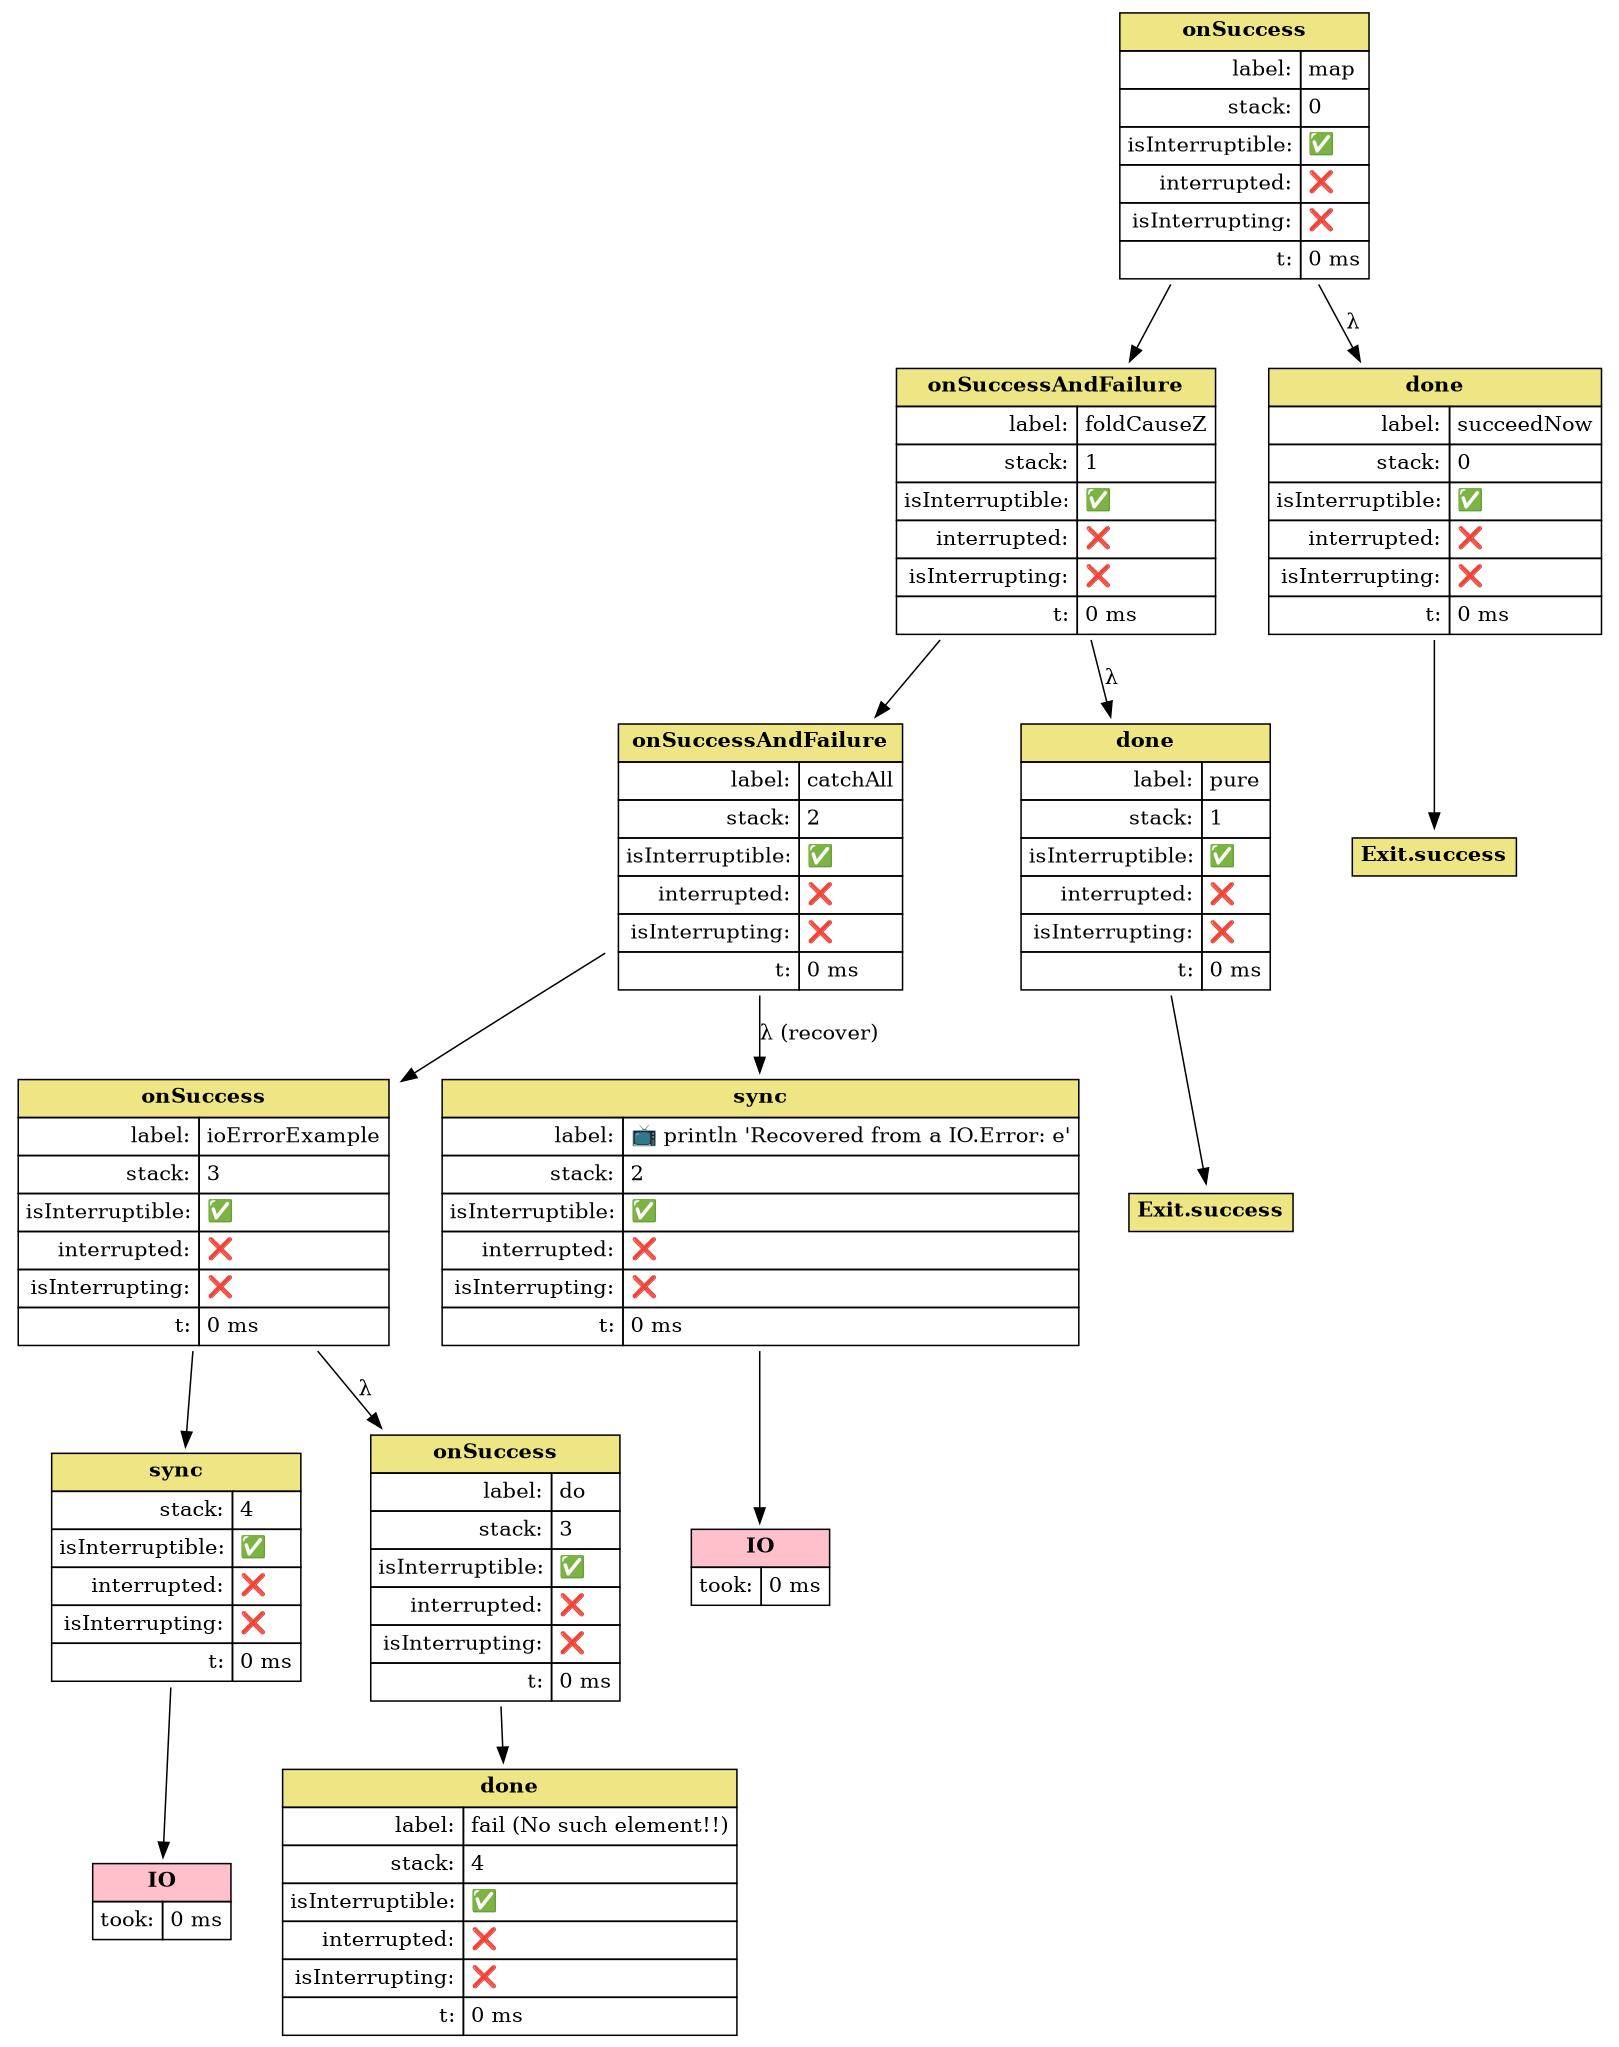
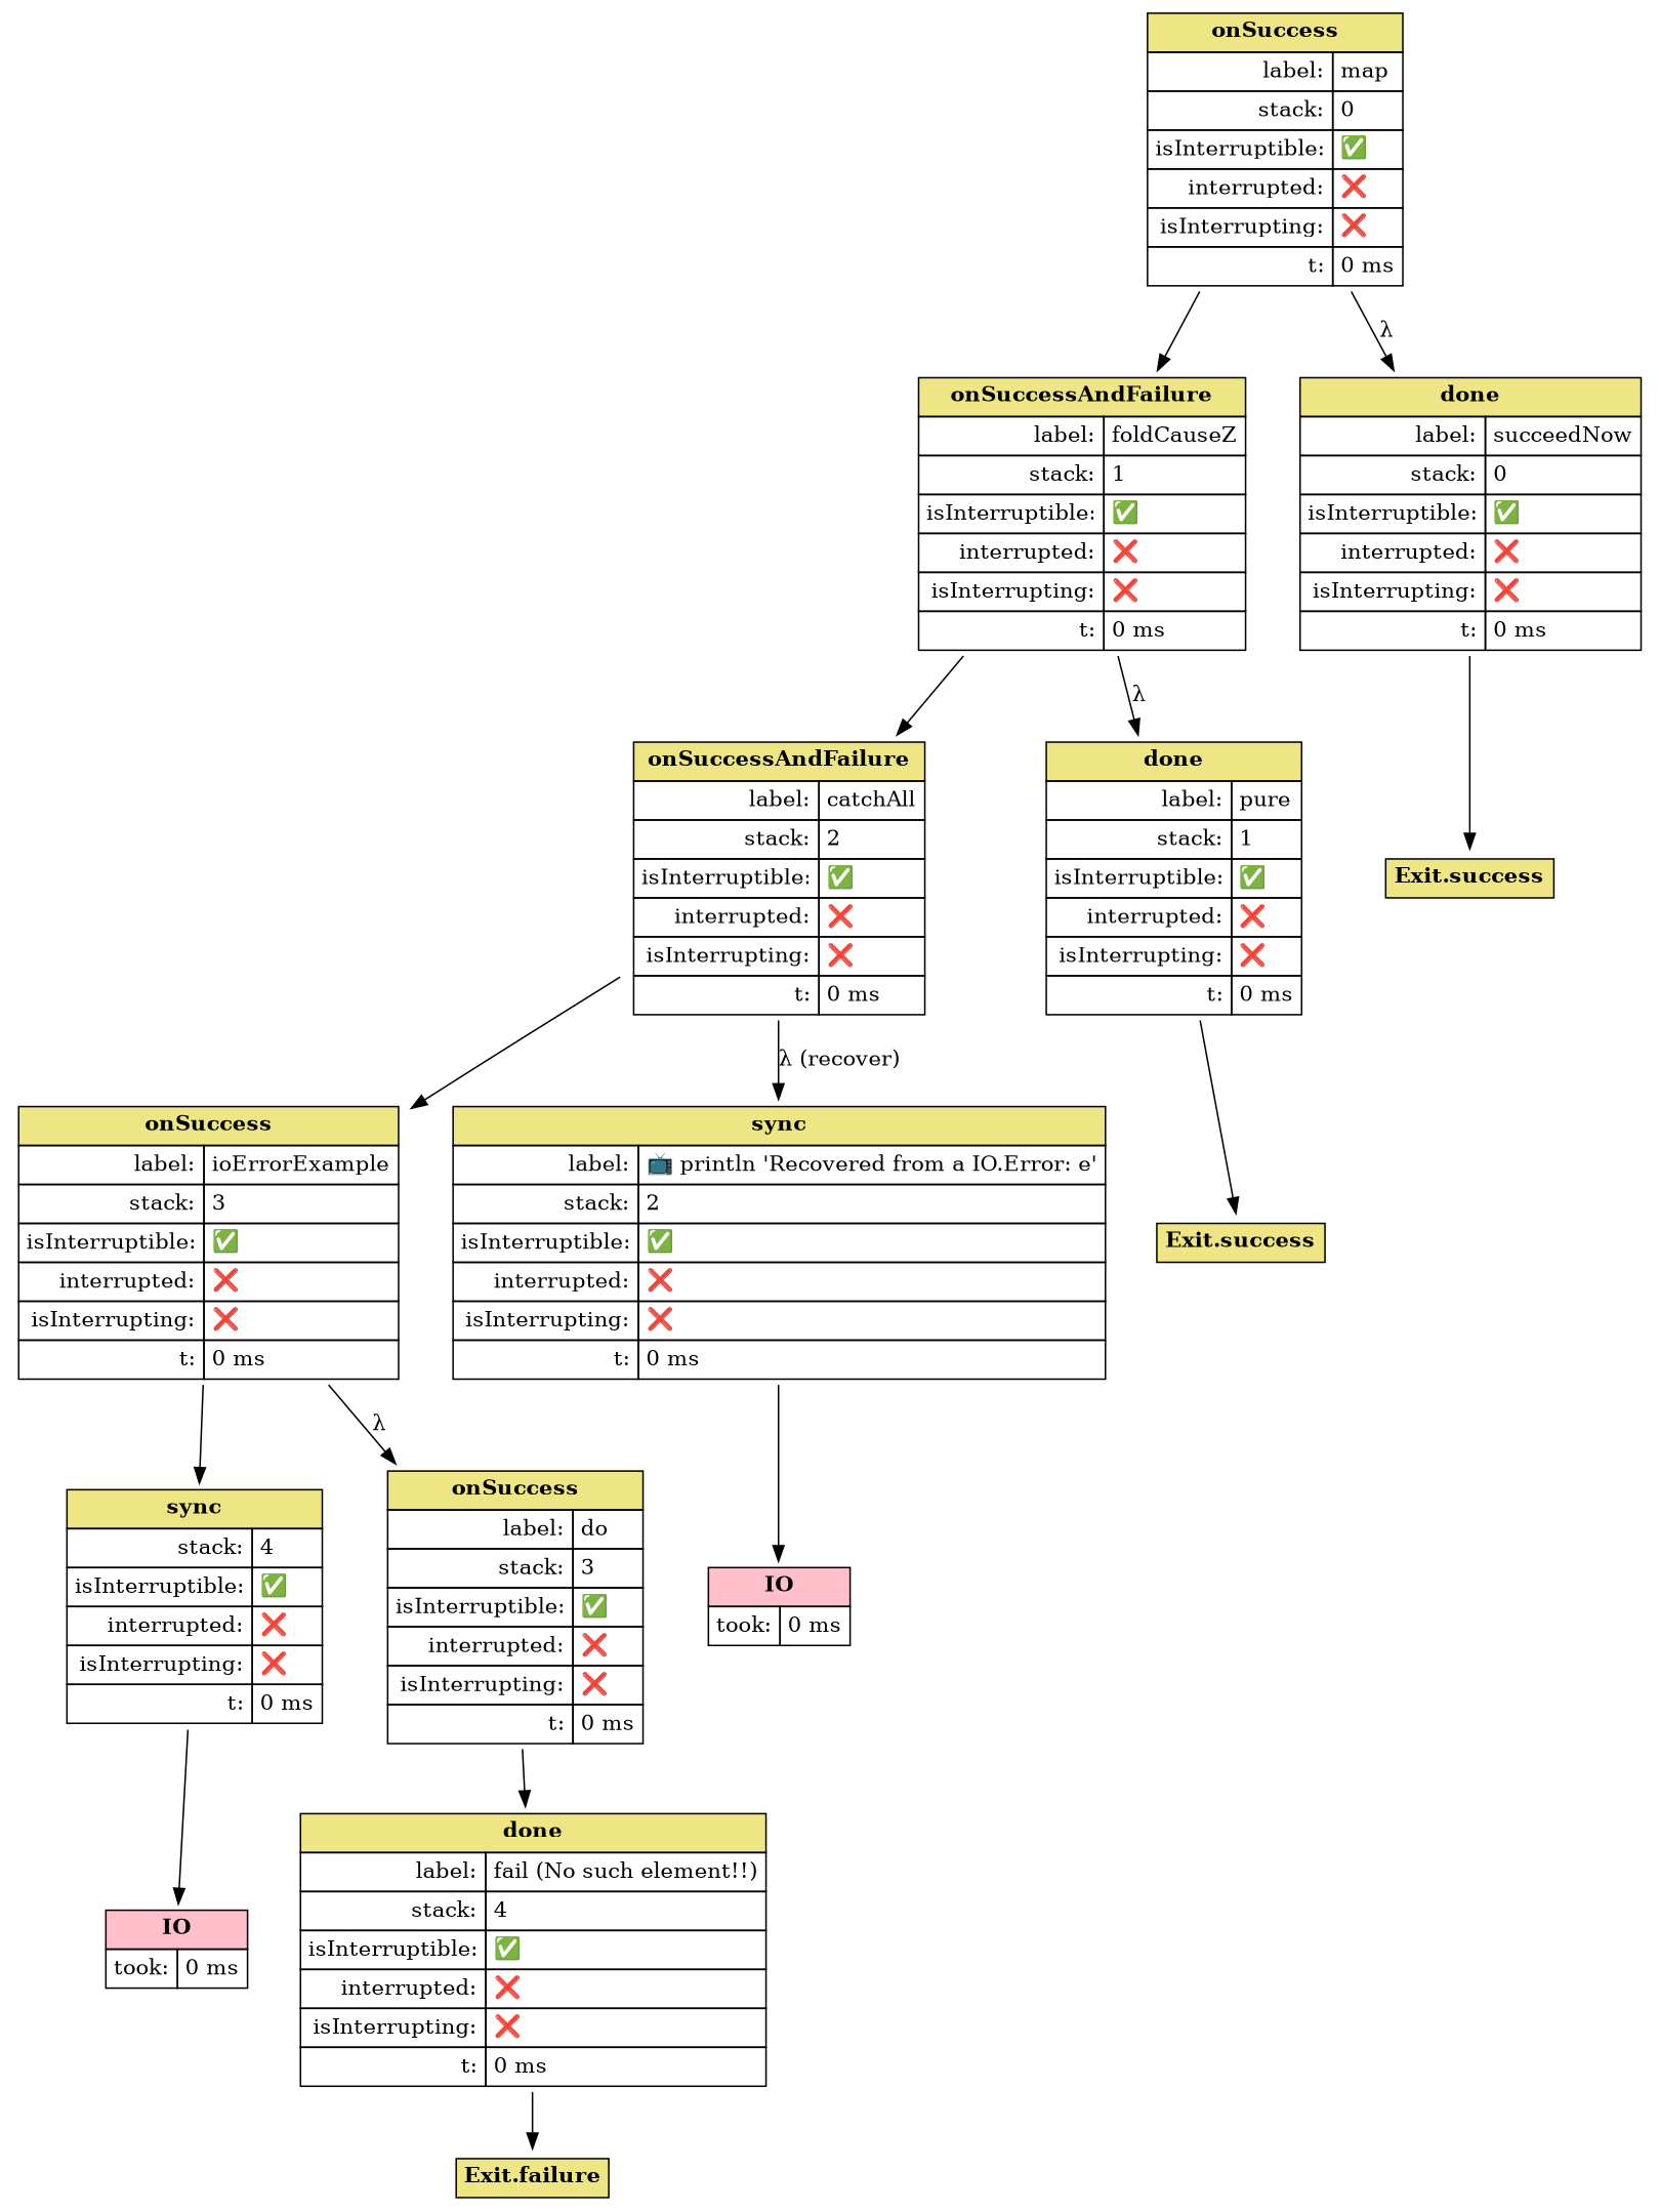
  digraph {
    node [shape=none]
    n1 [label=<<table CELLPADDING="4" BORDER="0" CELLBORDER="1" CELLSPACING="0"><tr><td BGCOLOR="khaki2" colspan='2'><b>onSuccess</b></td></tr><tr><td align='right'>label:</td><td align='left'>map</td></tr><tr><td align='right'>stack:</td><td align='left'>0</td></tr><tr><td align='right'>isInterruptible:</td><td align='left'>✅</td></tr><tr><td align='right'>interrupted:</td><td align='left'>❌</td></tr><tr><td align='right'>isInterrupting:</td><td align='left'>❌</td></tr><tr><td align='right'>t:</td><td align='left'>0 ms</td></tr></table>>]
    n2 [label=<<table CELLPADDING="4" BORDER="0" CELLBORDER="1" CELLSPACING="0"><tr><td BGCOLOR="khaki2" colspan='2'><b>onSuccessAndFailure</b></td></tr><tr><td align='right'>label:</td><td align='left'>foldCauseZ</td></tr><tr><td align='right'>stack:</td><td align='left'>1</td></tr><tr><td align='right'>isInterruptible:</td><td align='left'>✅</td></tr><tr><td align='right'>interrupted:</td><td align='left'>❌</td></tr><tr><td align='right'>isInterrupting:</td><td align='left'>❌</td></tr><tr><td align='right'>t:</td><td align='left'>0 ms</td></tr></table>>]
    n3 [label=<<table CELLPADDING="4" BORDER="0" CELLBORDER="1" CELLSPACING="0"><tr><td BGCOLOR="khaki2" colspan='2'><b>done</b></td></tr><tr><td align='right'>label:</td><td align='left'>succeedNow</td></tr><tr><td align='right'>stack:</td><td align='left'>0</td></tr><tr><td align='right'>isInterruptible:</td><td align='left'>✅</td></tr><tr><td align='right'>interrupted:</td><td align='left'>❌</td></tr><tr><td align='right'>isInterrupting:</td><td align='left'>❌</td></tr><tr><td align='right'>t:</td><td align='left'>0 ms</td></tr></table>>]
    n4 [label=<<table CELLPADDING="4" BORDER="0" CELLBORDER="1" CELLSPACING="0"><tr><td BGCOLOR="khaki2" colspan='2'><b>onSuccessAndFailure</b></td></tr><tr><td align='right'>label:</td><td align='left'>catchAll</td></tr><tr><td align='right'>stack:</td><td align='left'>2</td></tr><tr><td align='right'>isInterruptible:</td><td align='left'>✅</td></tr><tr><td align='right'>interrupted:</td><td align='left'>❌</td></tr><tr><td align='right'>isInterrupting:</td><td align='left'>❌</td></tr><tr><td align='right'>t:</td><td align='left'>0 ms</td></tr></table>>]
    n5 [label=<<table CELLPADDING="4" BORDER="0" CELLBORDER="1" CELLSPACING="0"><tr><td BGCOLOR="khaki2" colspan='2'><b>done</b></td></tr><tr><td align='right'>label:</td><td align='left'>pure</td></tr><tr><td align='right'>stack:</td><td align='left'>1</td></tr><tr><td align='right'>isInterruptible:</td><td align='left'>✅</td></tr><tr><td align='right'>interrupted:</td><td align='left'>❌</td></tr><tr><td align='right'>isInterrupting:</td><td align='left'>❌</td></tr><tr><td align='right'>t:</td><td align='left'>0 ms</td></tr></table>>]
    n6 [label=<<table CELLPADDING="4" BORDER="0" CELLBORDER="1" CELLSPACING="0"><tr><td BGCOLOR="khaki2" colspan='2'><b>onSuccess</b></td></tr><tr><td align='right'>label:</td><td align='left'>ioErrorExample</td></tr><tr><td align='right'>stack:</td><td align='left'>3</td></tr><tr><td align='right'>isInterruptible:</td><td align='left'>✅</td></tr><tr><td align='right'>interrupted:</td><td align='left'>❌</td></tr><tr><td align='right'>isInterrupting:</td><td align='left'>❌</td></tr><tr><td align='right'>t:</td><td align='left'>0 ms</td></tr></table>>]
    n7 [label=<<table CELLPADDING="4" BORDER="0" CELLBORDER="1" CELLSPACING="0"><tr><td BGCOLOR="khaki2" colspan='2'><b>sync</b></td></tr><tr><td align='right'>label:</td><td align='left'>📺 println 'Recovered from a IO.Error: e'</td></tr><tr><td align='right'>stack:</td><td align='left'>2</td></tr><tr><td align='right'>isInterruptible:</td><td align='left'>✅</td></tr><tr><td align='right'>interrupted:</td><td align='left'>❌</td></tr><tr><td align='right'>isInterrupting:</td><td align='left'>❌</td></tr><tr><td align='right'>t:</td><td align='left'>0 ms</td></tr></table>>]
    n8 [label=<<table CELLPADDING="4" BORDER="0" CELLBORDER="1" CELLSPACING="0"><tr><td BGCOLOR="khaki2" colspan='2'><b>sync</b></td></tr><tr><td align='right'>stack:</td><td align='left'>4</td></tr><tr><td align='right'>isInterruptible:</td><td align='left'>✅</td></tr><tr><td align='right'>interrupted:</td><td align='left'>❌</td></tr><tr><td align='right'>isInterrupting:</td><td align='left'>❌</td></tr><tr><td align='right'>t:</td><td align='left'>0 ms</td></tr></table>>]
    n9 [label=<<table CELLPADDING="4" BORDER="0" CELLBORDER="1" CELLSPACING="0"><tr><td BGCOLOR="khaki2" colspan='2'><b>onSuccess</b></td></tr><tr><td align='right'>label:</td><td align='left'>do</td></tr><tr><td align='right'>stack:</td><td align='left'>3</td></tr><tr><td align='right'>isInterruptible:</td><td align='left'>✅</td></tr><tr><td align='right'>interrupted:</td><td align='left'>❌</td></tr><tr><td align='right'>isInterrupting:</td><td align='left'>❌</td></tr><tr><td align='right'>t:</td><td align='left'>0 ms</td></tr></table>>]
    n10 [label=<<table CELLPADDING="4" BORDER="0" CELLBORDER="1" CELLSPACING="0"><tr><td BGCOLOR="pink" colspan='2'><b>IO</b></td></tr><tr><td align='right'>took:</td><td align='left'>0 ms</td></tr></table>>]
    n11 [label=<<table CELLPADDING="4" BORDER="0" CELLBORDER="1" CELLSPACING="0"><tr><td BGCOLOR="khaki2" colspan='2'><b>done</b></td></tr><tr><td align='right'>label:</td><td align='left'>fail (No such element!!)</td></tr><tr><td align='right'>stack:</td><td align='left'>4</td></tr><tr><td align='right'>isInterruptible:</td><td align='left'>✅</td></tr><tr><td align='right'>interrupted:</td><td align='left'>❌</td></tr><tr><td align='right'>isInterrupting:</td><td align='left'>❌</td></tr><tr><td align='right'>t:</td><td align='left'>0 ms</td></tr></table>>]
+   n12 [label=<<table CELLPADDING="4" BORDER="0" CELLBORDER="1" CELLSPACING="0"><tr><td BGCOLOR="khaki2" colspan='2'><b>Exit.failure</b></td></tr></table>>]
    n13 [label=<<table CELLPADDING="4" BORDER="0" CELLBORDER="1" CELLSPACING="0"><tr><td BGCOLOR="pink" colspan='2'><b>IO</b></td></tr><tr><td align='right'>took:</td><td align='left'>0 ms</td></tr></table>>]
    n14 [label=<<table CELLPADDING="4" BORDER="0" CELLBORDER="1" CELLSPACING="0"><tr><td BGCOLOR="khaki2" colspan='2'><b>Exit.success</b></td></tr></table>>]
    n15 [label=<<table CELLPADDING="4" BORDER="0" CELLBORDER="1" CELLSPACING="0"><tr><td BGCOLOR="khaki2" colspan='2'><b>Exit.success</b></td></tr></table>>]
    n1 -> n2
    n1 -> n3 [label="λ"]
    n2 -> n4
    n2 -> n5 [label="λ"]
    n3 -> n15
    n4 -> n6
    n4 -> n7 [label="λ (recover)"]
    n5 -> n14
    n6 -> n8
    n6 -> n9 [label="λ"]
    n7 -> n13
    n8 -> n10
    n9 -> n11
+   n11 -> n12
  }
